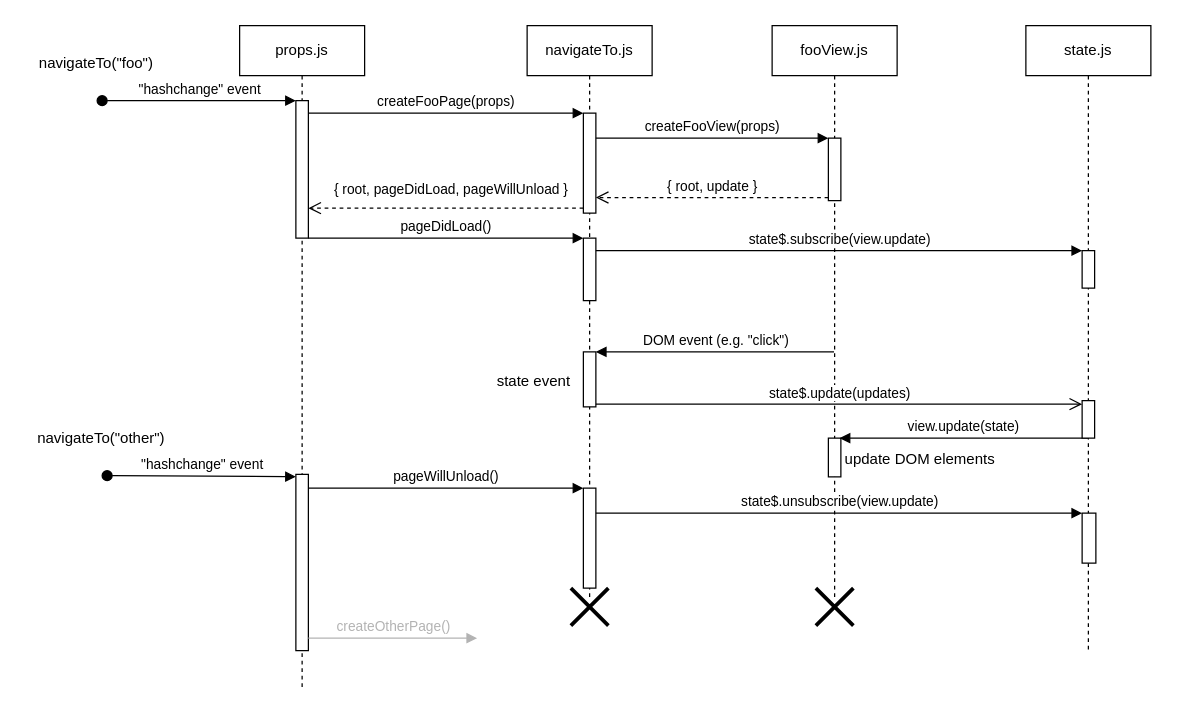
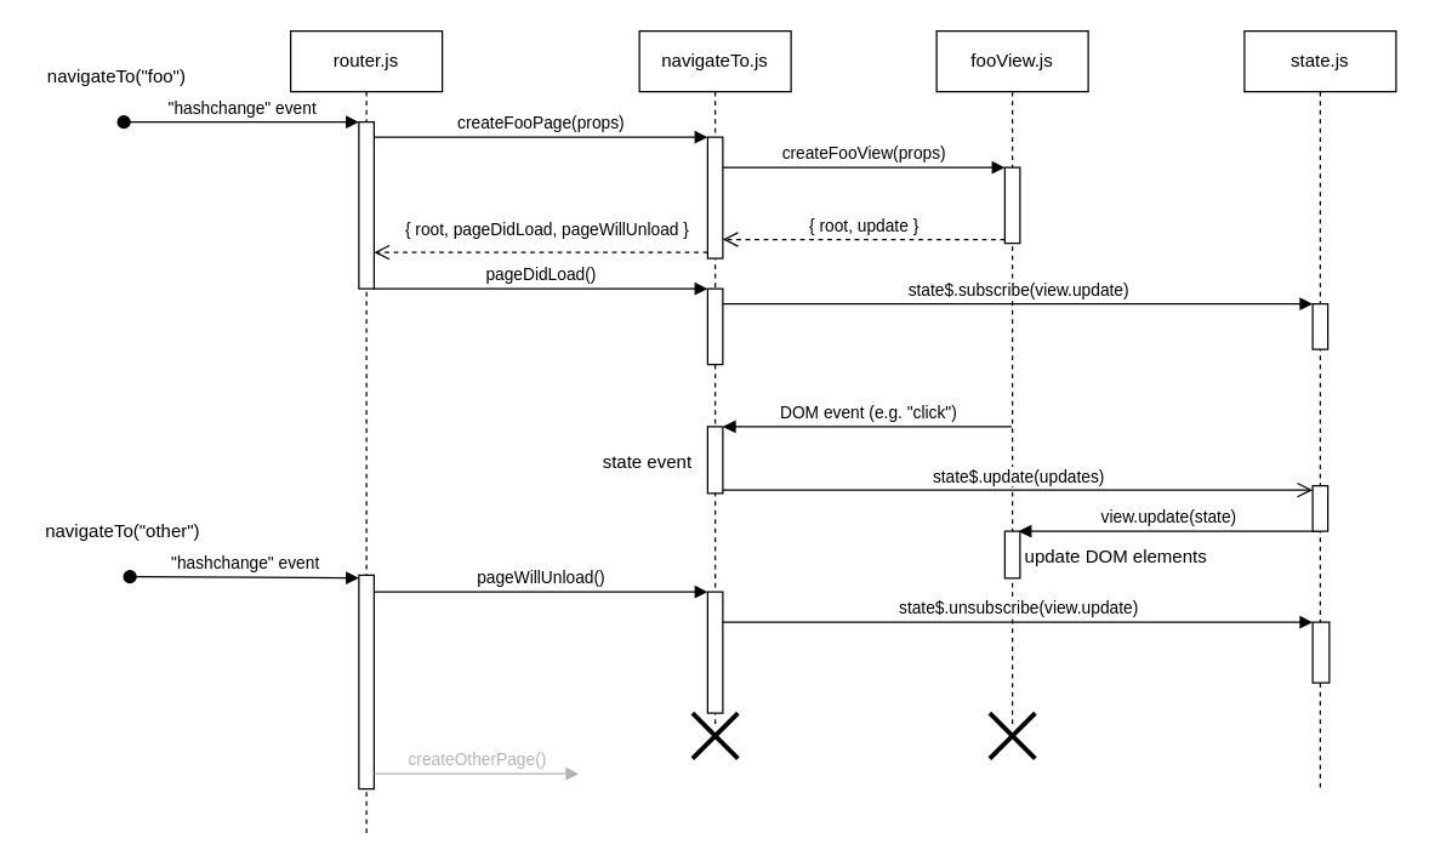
  <mxCell id="0" />
  <mxCell id="1" parent="0" />
- <mxCell id="2" value="props.js" style="shape=umlLifeline;perimeter=lifelinePerimeter;whiteSpace=wrap;html=1;container=1;collapsible=0;recursiveResize=0;outlineConnect=0;" vertex="1" parent="1"><mxGeometry x="191" y="20" width="100" height="530" as="geometry" /></mxCell>
+ <mxCell id="2" value="router.js" style="shape=umlLifeline;perimeter=lifelinePerimeter;whiteSpace=wrap;html=1;container=1;collapsible=0;recursiveResize=0;outlineConnect=0;" vertex="1" parent="1"><mxGeometry x="191" y="20" width="100" height="530" as="geometry" /></mxCell>
  <mxCell id="3" value="" style="html=1;points=[];perimeter=orthogonalPerimeter;" vertex="1" parent="2"><mxGeometry x="45" y="60" width="10" height="110" as="geometry" /></mxCell>
  <mxCell id="4" value="" style="html=1;points=[];perimeter=orthogonalPerimeter;" vertex="1" parent="2"><mxGeometry x="45" y="359" width="10" height="141" as="geometry" /></mxCell>
  <mxCell id="5" value="navigateTo.js" style="shape=umlLifeline;perimeter=lifelinePerimeter;whiteSpace=wrap;html=1;container=1;collapsible=0;recursiveResize=0;outlineConnect=0;" vertex="1" parent="1"><mxGeometry x="421" y="20" width="100" height="460" as="geometry" /></mxCell>
  <mxCell id="6" value="state event" style="text;html=1;resizable=0;autosize=1;align=center;verticalAlign=middle;points=[];fillColor=none;strokeColor=none;rounded=0;" vertex="1" parent="5"><mxGeometry x="-35" y="275" width="80" height="20" as="geometry" /></mxCell>
  <mxCell id="7" value="" style="html=1;points=[];perimeter=orthogonalPerimeter;" vertex="1" parent="5"><mxGeometry x="45" y="261" width="10" height="44" as="geometry" /></mxCell>
  <mxCell id="8" value="" style="html=1;points=[];perimeter=orthogonalPerimeter;" vertex="1" parent="5"><mxGeometry x="45" y="70" width="10" height="80" as="geometry" /></mxCell>
  <mxCell id="9" value="" style="html=1;points=[];perimeter=orthogonalPerimeter;" vertex="1" parent="5"><mxGeometry x="45" y="170" width="10" height="50" as="geometry" /></mxCell>
  <mxCell id="10" value="" style="html=1;points=[];perimeter=orthogonalPerimeter;" vertex="1" parent="5"><mxGeometry x="45" y="370" width="10" height="80" as="geometry" /></mxCell>
  <mxCell id="11" value="fooView.js" style="shape=umlLifeline;perimeter=lifelinePerimeter;whiteSpace=wrap;html=1;container=1;collapsible=0;recursiveResize=0;outlineConnect=0;" vertex="1" parent="1"><mxGeometry x="617" y="20" width="100" height="460" as="geometry" /></mxCell>
  <mxCell id="12" value="" style="rounded=0;whiteSpace=wrap;html=1;" vertex="1" parent="11"><mxGeometry x="45" y="330" width="10" height="31" as="geometry" /></mxCell>
  <mxCell id="13" value="" style="html=1;points=[];perimeter=orthogonalPerimeter;" vertex="1" parent="11"><mxGeometry x="45" y="90" width="10" height="50" as="geometry" /></mxCell>
  <mxCell id="14" value="update DOM elements" style="text;html=1;resizable=0;autosize=1;align=center;verticalAlign=middle;points=[];fillColor=none;strokeColor=none;rounded=0;" vertex="1" parent="1"><mxGeometry x="665" y="357" width="140" height="20" as="geometry" /></mxCell>
  <mxCell id="15" value="state$.update(updates)" style="html=1;verticalAlign=bottom;endArrow=open;endSize=8;exitX=1;exitY=0.95;rounded=0;" edge="1" parent="1" source="7" target="26"><mxGeometry relative="1" as="geometry"><mxPoint x="861" y="323" as="targetPoint" /></mxGeometry></mxCell>
  <mxCell id="16" value="DOM event (e.g. &quot;click&quot;)" style="html=1;verticalAlign=bottom;endArrow=block;entryX=1;entryY=0;rounded=0;" edge="1" parent="1" target="7"><mxGeometry relative="1" as="geometry"><mxPoint x="666.5" y="281" as="sourcePoint" /></mxGeometry></mxCell>
  <mxCell id="17" value="createFooPage(props)" style="html=1;verticalAlign=bottom;endArrow=block;entryX=0;entryY=0;rounded=0;" edge="1" parent="1" source="3" target="8"><mxGeometry relative="1" as="geometry"><mxPoint x="251" y="100" as="sourcePoint" /></mxGeometry></mxCell>
  <mxCell id="18" value="{ root, pageDidLoad, pageWillUnload }" style="html=1;verticalAlign=bottom;endArrow=open;dashed=1;endSize=8;exitX=0;exitY=0.95;rounded=0;" edge="1" parent="1" source="8" target="3"><mxGeometry x="-0.032" y="-6" relative="1" as="geometry"><mxPoint x="251" y="176" as="targetPoint" /><mxPoint as="offset" /></mxGeometry></mxCell>
  <mxCell id="19" value="createFooView(props)" style="html=1;verticalAlign=bottom;endArrow=block;entryX=0;entryY=0;rounded=0;" edge="1" parent="1" source="8" target="13"><mxGeometry relative="1" as="geometry"><mxPoint x="481" y="120" as="sourcePoint" /></mxGeometry></mxCell>
  <mxCell id="20" value="{ root, update }" style="html=1;verticalAlign=bottom;endArrow=open;dashed=1;endSize=8;exitX=0;exitY=0.95;rounded=0;" edge="1" parent="1" source="13" target="8"><mxGeometry relative="1" as="geometry"><mxPoint x="481" y="168" as="targetPoint" /></mxGeometry></mxCell>
  <mxCell id="21" value="&quot;hashchange&quot; event" style="html=1;verticalAlign=bottom;startArrow=oval;startFill=1;endArrow=block;startSize=8;rounded=0;" edge="1" parent="1" target="3"><mxGeometry width="60" relative="1" as="geometry"><mxPoint x="81" y="80" as="sourcePoint" /><mxPoint x="231" y="80" as="targetPoint" /></mxGeometry></mxCell>
  <mxCell id="22" value="navigateTo(&quot;foo&quot;)" style="text;html=1;resizable=0;autosize=1;align=center;verticalAlign=middle;points=[];fillColor=none;strokeColor=none;rounded=0;" vertex="1" parent="1"><mxGeometry x="21" y="40" width="110" height="20" as="geometry" /></mxCell>
  <mxCell id="23" value="state.js" style="shape=umlLifeline;perimeter=lifelinePerimeter;whiteSpace=wrap;html=1;container=1;collapsible=0;recursiveResize=0;outlineConnect=0;" vertex="1" parent="1"><mxGeometry x="820" y="20" width="100" height="500" as="geometry" /></mxCell>
  <mxCell id="24" value="" style="html=1;points=[];perimeter=orthogonalPerimeter;" vertex="1" parent="23"><mxGeometry x="45" y="180" width="10" height="30" as="geometry" /></mxCell>
  <mxCell id="25" value="view.update(state)" style="html=1;verticalAlign=bottom;endArrow=block;rounded=0;" edge="1" parent="23"><mxGeometry width="80" relative="1" as="geometry"><mxPoint x="50" y="330" as="sourcePoint" /><mxPoint x="-149" y="330" as="targetPoint" /></mxGeometry></mxCell>
  <mxCell id="26" value="" style="html=1;points=[];perimeter=orthogonalPerimeter;fontColor=#B3B3B3;" vertex="1" parent="23"><mxGeometry x="45" y="300" width="10" height="30" as="geometry" /></mxCell>
  <mxCell id="27" value="pageDidLoad()" style="html=1;verticalAlign=bottom;endArrow=block;entryX=0;entryY=0;rounded=0;" edge="1" target="9" parent="1" source="3"><mxGeometry relative="1" as="geometry"><mxPoint x="251" y="190" as="sourcePoint" /></mxGeometry></mxCell>
  <mxCell id="28" value="state$.subscribe(view.update)" style="html=1;verticalAlign=bottom;endArrow=block;entryX=0;entryY=0;rounded=0;" edge="1" target="24" parent="1" source="9"><mxGeometry relative="1" as="geometry"><mxPoint x="481" y="200" as="sourcePoint" /></mxGeometry></mxCell>
  <mxCell id="29" value="&quot;hashchange&quot; event" style="html=1;verticalAlign=bottom;startArrow=oval;startFill=1;endArrow=block;startSize=8;rounded=0;entryX=0;entryY=0.013;entryDx=0;entryDy=0;entryPerimeter=0;" edge="1" parent="1" target="4"><mxGeometry width="60" relative="1" as="geometry"><mxPoint x="85" y="380" as="sourcePoint" /><mxPoint x="231" y="380" as="targetPoint" /></mxGeometry></mxCell>
  <mxCell id="30" value="navigateTo(&quot;other&quot;)" style="text;html=1;resizable=0;autosize=1;align=center;verticalAlign=middle;points=[];fillColor=none;strokeColor=none;rounded=0;" vertex="1" parent="1"><mxGeometry x="20" y="340" width="120" height="20" as="geometry" /></mxCell>
  <mxCell id="31" value="pageWillUnload()" style="html=1;verticalAlign=bottom;endArrow=block;entryX=0;entryY=0;rounded=0;" edge="1" target="10" parent="1" source="4"><mxGeometry relative="1" as="geometry"><mxPoint x="251" y="390" as="sourcePoint" /></mxGeometry></mxCell>
  <mxCell id="32" value="" style="html=1;points=[];perimeter=orthogonalPerimeter;" vertex="1" parent="1"><mxGeometry x="865" y="410" width="11" height="40" as="geometry" /></mxCell>
  <mxCell id="33" value="state$.unsubscribe(view.update)" style="html=1;verticalAlign=bottom;endArrow=block;entryX=0;entryY=0;rounded=0;" edge="1" target="32" parent="1" source="10"><mxGeometry relative="1" as="geometry"><mxPoint x="481" y="410" as="sourcePoint" /></mxGeometry></mxCell>
  <mxCell id="34" value="&lt;font color=&quot;#b3b3b3&quot;&gt;createOtherPage()&lt;/font&gt;" style="html=1;verticalAlign=bottom;endArrow=block;rounded=0;strokeColor=#B3B3B3;" edge="1" parent="1" source="4"><mxGeometry width="80" relative="1" as="geometry"><mxPoint x="251" y="510" as="sourcePoint" /><mxPoint x="381" y="510" as="targetPoint" /></mxGeometry></mxCell>
  <mxCell id="35" value="" style="shape=umlDestroy;whiteSpace=wrap;html=1;strokeWidth=3;" vertex="1" parent="1"><mxGeometry x="652" y="470" width="30" height="30" as="geometry" /></mxCell>
  <mxCell id="36" value="" style="shape=umlDestroy;whiteSpace=wrap;html=1;strokeWidth=3;" vertex="1" parent="1"><mxGeometry x="456" y="470" width="30" height="30" as="geometry" /></mxCell>
